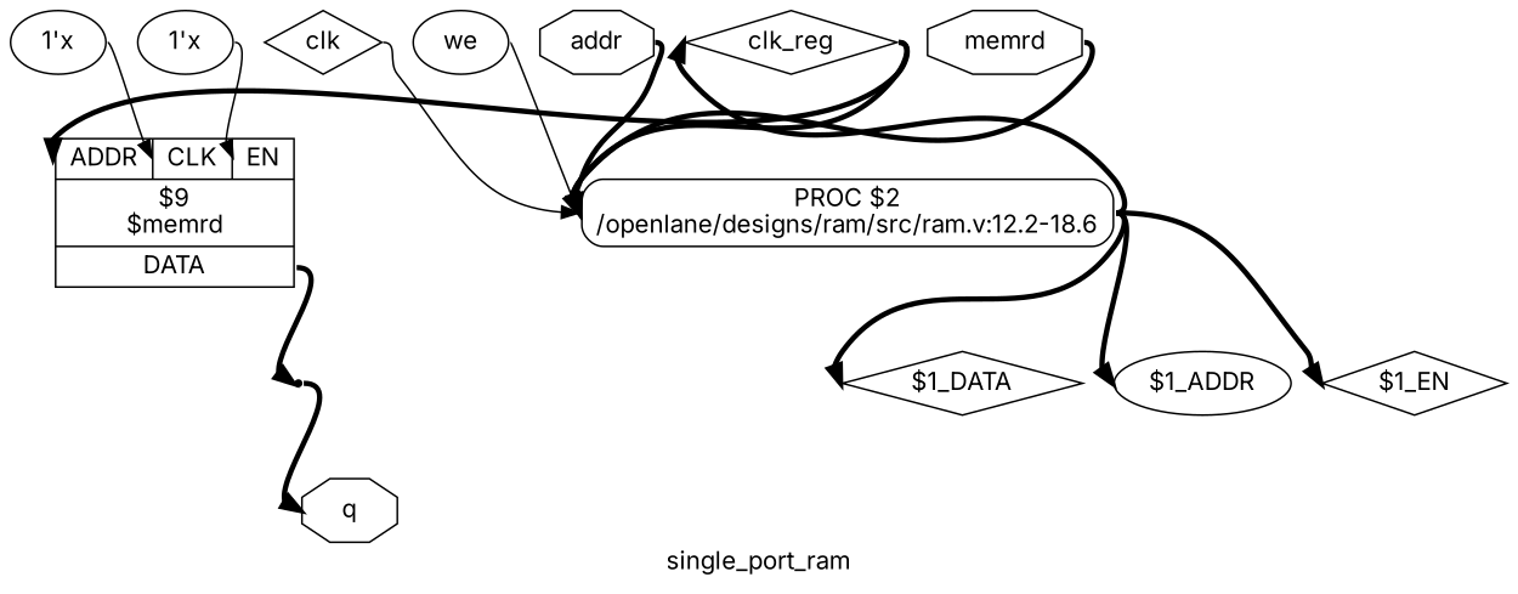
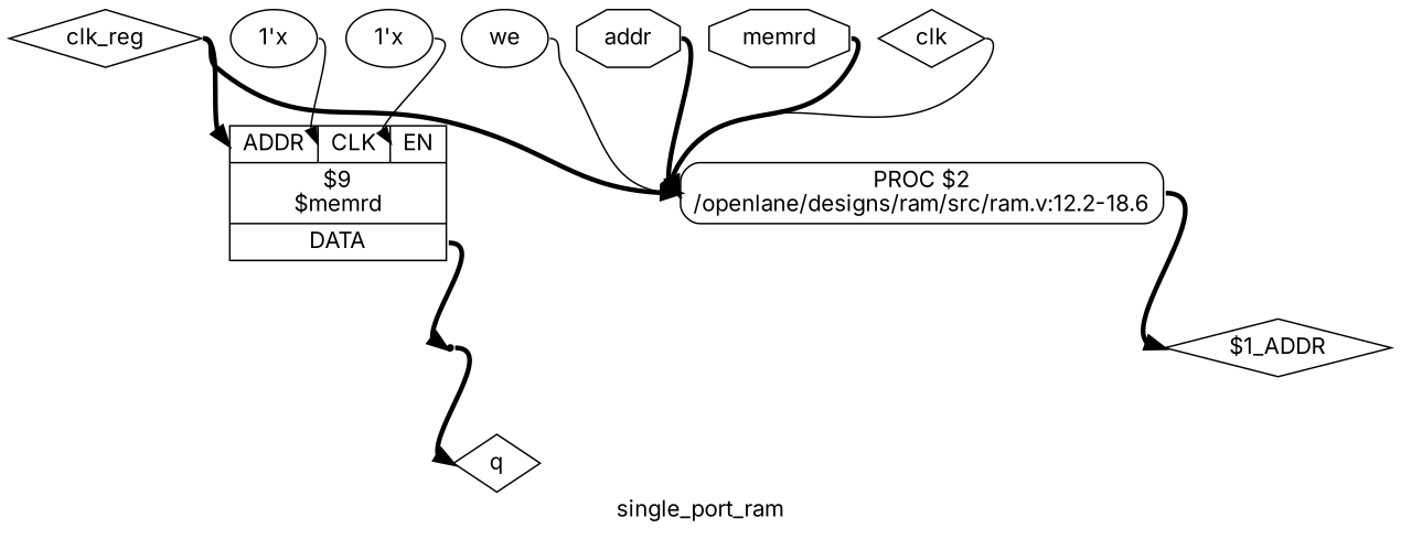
  digraph {
    fontname=Inter
    label=single_port_ram
    rankdir=TB
    remincross=true
    node [fontname=Inter shape=diamond]
    edge [color=black fontcolor=black fontname=Inter headport=w style="setlinewidth(3)" tailport=e]
    n1 [color=black fontcolor=black label=clk_reg]
    n2 [label="{{<p18> ADDR|<p19> CLK|<p20> EN}|$9\n$memrd|{<p21> DATA}}" shape=record]
    n3 [label="PROC $2\n/openlane/designs/ram/src/ram.v:12.2-18.6" shape=box style=rounded]
    x3 [shape=point]
-   n5 [label="$1_DATA"]
-   n6 [label="$1_ADDR" shape=ellipse]
-   n7 [label="$1_EN"]
-   n8 [color=black fontcolor=black label=q shape=octagon]
+   n6 [label="$1_ADDR"]
+   n8 [color=black fontcolor=black label=q]
    n9 [color=black fontcolor=black label=clk]
    n10 [color=black fontcolor=black label=we shape=ellipse]
    n11 [color=black fontcolor=black label=addr shape=octagon]
    n12 [color=black fontcolor=black label=memrd shape=octagon]
    n13 [label="1'x" shape=""]
    n14 [label="1'x" shape=""]
    n1 -> n2 [headport="p18:w"]
    n1 -> n3
    n2 -> x3 [tailport="p21:e"]
-   n3 -> n1
-   n3 -> n5
    n3 -> n6
-   n3 -> n7
    x3 -> n8
    n9 -> n3 [style=""]
    n10 -> n3 [style=""]
    n11 -> n3
    n12 -> n3
    n13 -> n2 [headport="p20:w" style=""]
    n14 -> n2 [headport="p19:w" style=""]
  }
